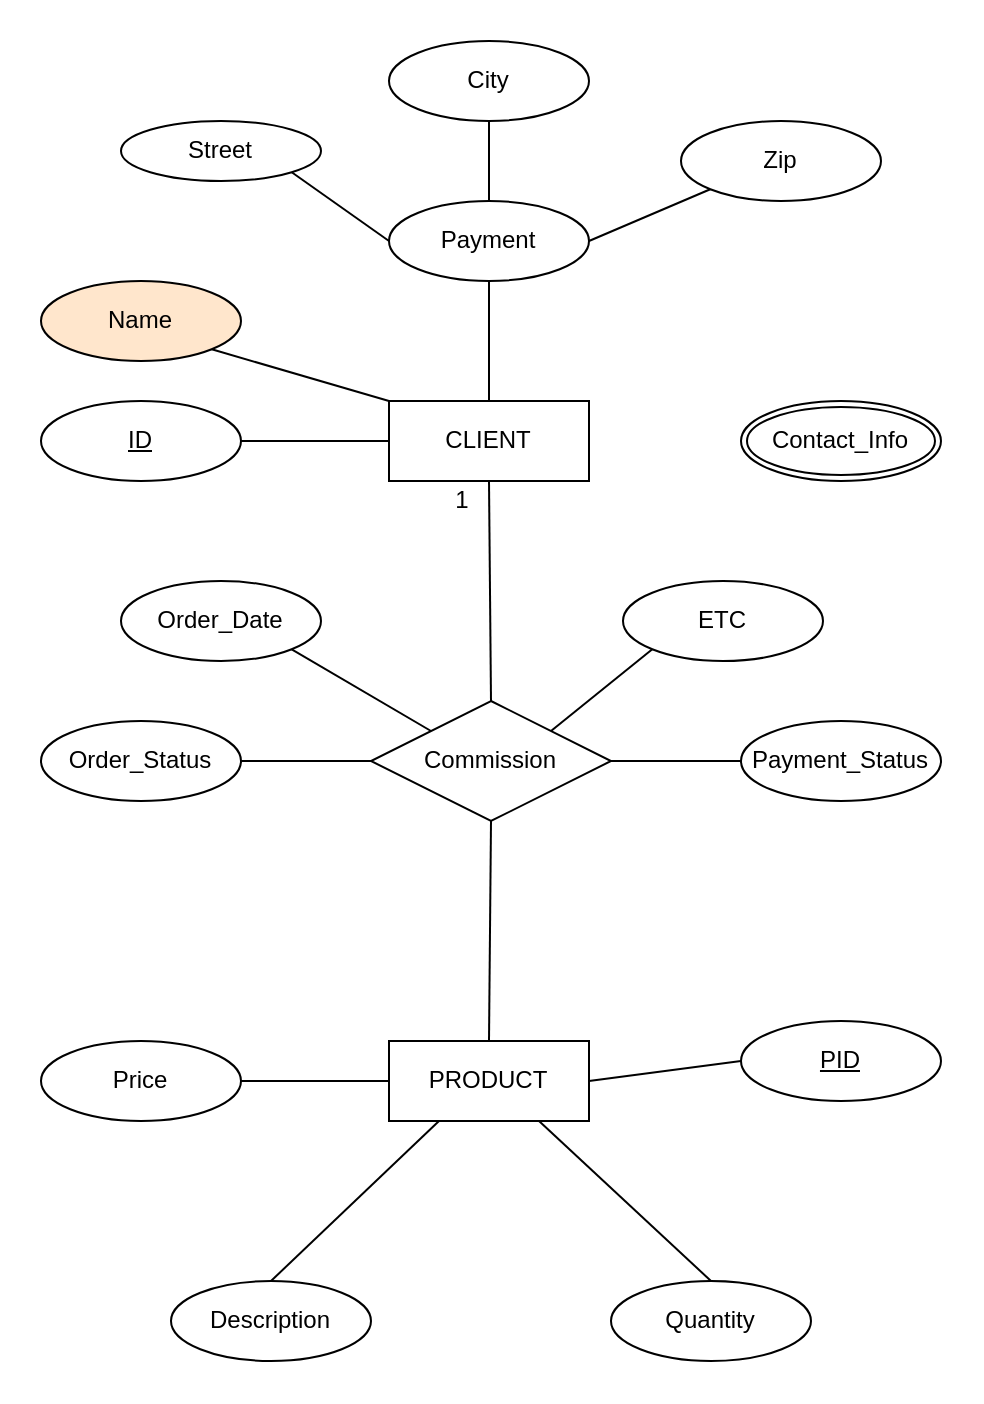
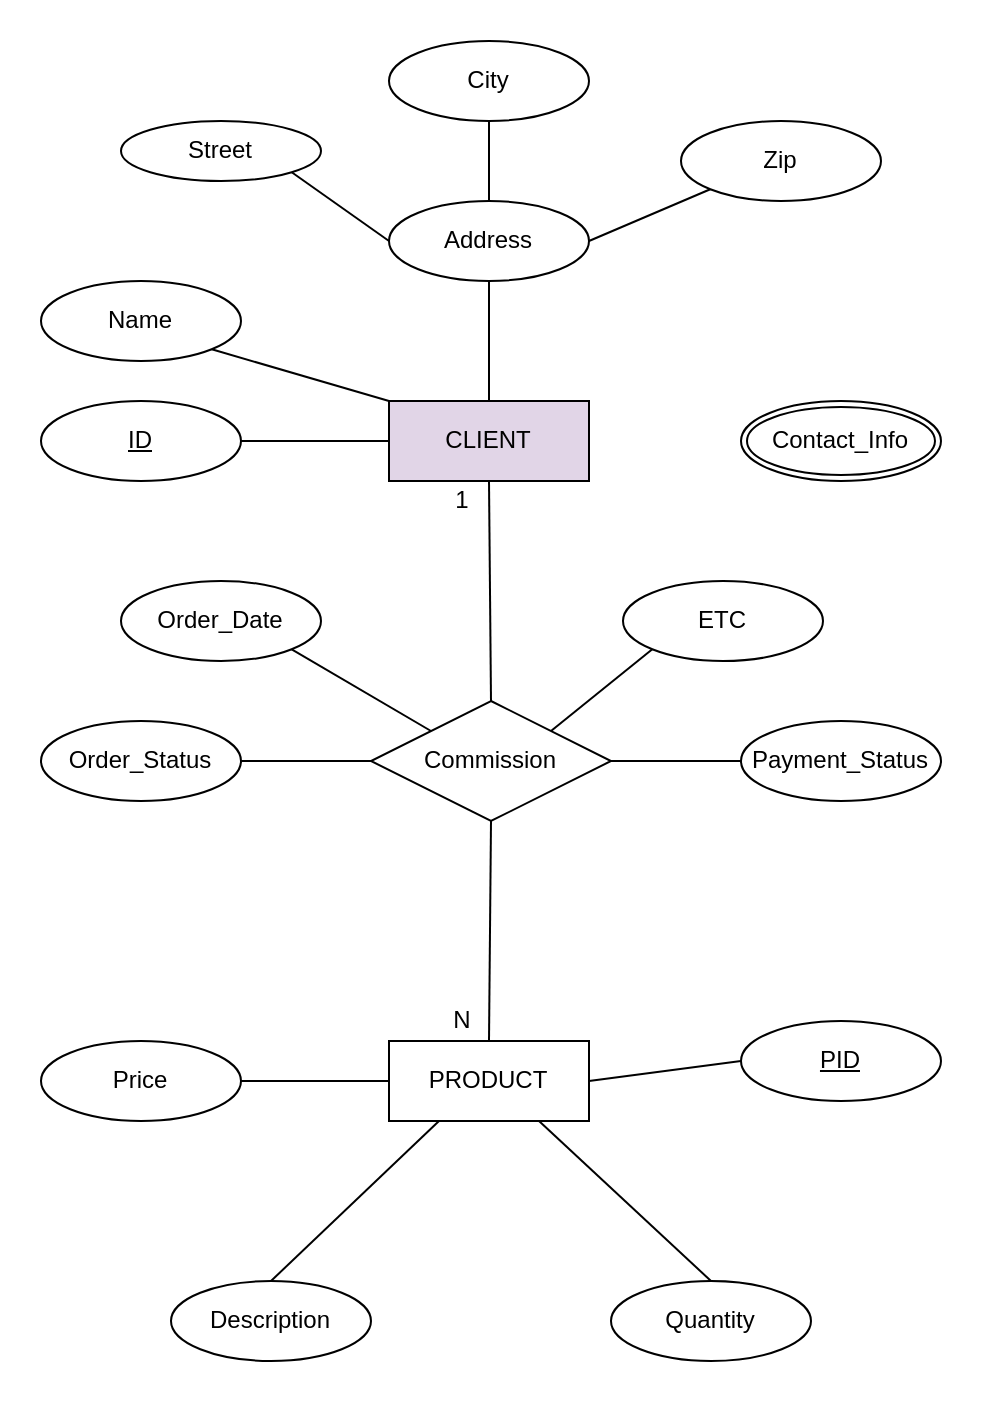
  <mxCell id="0" />
  <mxCell id="1" parent="0" />
  <mxCell id="2" style="edgeStyle=none;rounded=0;orthogonalLoop=1;jettySize=auto;html=1;exitX=0.5;exitY=0;exitDx=0;exitDy=0;entryX=0.5;entryY=1;entryDx=0;entryDy=0;endArrow=none;endFill=0;" parent="1" source="3" target="9" edge="1"><mxGeometry relative="1" as="geometry" /></mxCell>
- <mxCell id="3" value="CLIENT" style="whiteSpace=wrap;html=1;align=center;" parent="1" vertex="1"><mxGeometry x="194" y="200" width="100" height="40" as="geometry" /></mxCell>
+ <mxCell id="3" value="CLIENT" style="whiteSpace=wrap;html=1;align=center;fillColor=#e1d5e7;" parent="1" vertex="1"><mxGeometry x="194" y="200" width="100" height="40" as="geometry" /></mxCell>
  <mxCell id="4" style="edgeStyle=none;rounded=0;orthogonalLoop=1;jettySize=auto;html=1;exitX=1;exitY=1;exitDx=0;exitDy=0;entryX=0;entryY=0;entryDx=0;entryDy=0;endArrow=none;endFill=0;" parent="1" source="5" target="3" edge="1"><mxGeometry relative="1" as="geometry" /></mxCell>
- <mxCell id="5" value="Name" style="ellipse;whiteSpace=wrap;html=1;align=center;fillColor=#ffe6cc;" parent="1" vertex="1"><mxGeometry x="20" y="140" width="100" height="40" as="geometry" /></mxCell>
+ <mxCell id="5" value="Name" style="ellipse;whiteSpace=wrap;html=1;align=center;" parent="1" vertex="1"><mxGeometry x="20" y="140" width="100" height="40" as="geometry" /></mxCell>
  <mxCell id="6" style="edgeStyle=none;rounded=0;orthogonalLoop=1;jettySize=auto;html=1;exitX=1;exitY=1;exitDx=0;exitDy=0;entryX=0;entryY=0.5;entryDx=0;entryDy=0;endArrow=none;endFill=0;" parent="1" source="7" target="9" edge="1"><mxGeometry relative="1" as="geometry" /></mxCell>
  <mxCell id="7" value="Street" style="ellipse;whiteSpace=wrap;html=1;align=center;" parent="1" vertex="1"><mxGeometry x="60" y="60" width="100" height="30" as="geometry" /></mxCell>
  <mxCell id="8" style="edgeStyle=none;rounded=0;orthogonalLoop=1;jettySize=auto;html=1;exitX=0.5;exitY=0;exitDx=0;exitDy=0;entryX=0.5;entryY=1;entryDx=0;entryDy=0;endArrow=none;endFill=0;" parent="1" source="9" target="10" edge="1"><mxGeometry relative="1" as="geometry" /></mxCell>
- <mxCell id="9" value="Payment" style="ellipse;whiteSpace=wrap;html=1;align=center;" parent="1" vertex="1"><mxGeometry x="194" y="100" width="100" height="40" as="geometry" /></mxCell>
+ <mxCell id="9" value="Address" style="ellipse;whiteSpace=wrap;html=1;align=center;" parent="1" vertex="1"><mxGeometry x="194" y="100" width="100" height="40" as="geometry" /></mxCell>
  <mxCell id="10" value="City" style="ellipse;whiteSpace=wrap;html=1;align=center;" parent="1" vertex="1"><mxGeometry x="194" y="20" width="100" height="40" as="geometry" /></mxCell>
  <mxCell id="11" style="edgeStyle=none;rounded=0;orthogonalLoop=1;jettySize=auto;html=1;exitX=0;exitY=1;exitDx=0;exitDy=0;entryX=1;entryY=0.5;entryDx=0;entryDy=0;endArrow=none;endFill=0;" parent="1" source="12" target="9" edge="1"><mxGeometry relative="1" as="geometry" /></mxCell>
  <mxCell id="12" value="Zip" style="ellipse;whiteSpace=wrap;html=1;align=center;" parent="1" vertex="1"><mxGeometry x="340" y="60" width="100" height="40" as="geometry" /></mxCell>
  <mxCell id="13" style="edgeStyle=none;rounded=0;orthogonalLoop=1;jettySize=auto;html=1;exitX=1;exitY=0.5;exitDx=0;exitDy=0;endArrow=none;endFill=0;" parent="1" source="14" target="3" edge="1"><mxGeometry relative="1" as="geometry" /></mxCell>
  <mxCell id="14" value="&lt;u&gt;ID&lt;/u&gt;" style="ellipse;whiteSpace=wrap;html=1;align=center;" parent="1" vertex="1"><mxGeometry x="20" y="200" width="100" height="40" as="geometry" /></mxCell>
  <mxCell id="15" value="Contact_Info" style="ellipse;shape=doubleEllipse;margin=3;whiteSpace=wrap;html=1;align=center;" parent="1" vertex="1"><mxGeometry x="370" y="200" width="100" height="40" as="geometry" /></mxCell>
  <mxCell id="16" style="edgeStyle=none;rounded=0;orthogonalLoop=1;jettySize=auto;html=1;exitX=0.5;exitY=0;exitDx=0;exitDy=0;entryX=0.5;entryY=1;entryDx=0;entryDy=0;endArrow=none;endFill=0;" parent="1" source="18" target="3" edge="1"><mxGeometry relative="1" as="geometry" /></mxCell>
  <mxCell id="17" style="edgeStyle=none;rounded=0;orthogonalLoop=1;jettySize=auto;html=1;exitX=1;exitY=0.5;exitDx=0;exitDy=0;endArrow=none;endFill=0;" parent="1" source="18" target="27" edge="1"><mxGeometry relative="1" as="geometry" /></mxCell>
  <mxCell id="18" value="Commission" style="shape=rhombus;perimeter=rhombusPerimeter;whiteSpace=wrap;html=1;align=center;" parent="1" vertex="1"><mxGeometry x="185" y="350" width="120" height="60" as="geometry" /></mxCell>
  <mxCell id="19" style="edgeStyle=none;rounded=0;orthogonalLoop=1;jettySize=auto;html=1;exitX=0.5;exitY=0;exitDx=0;exitDy=0;entryX=0.5;entryY=1;entryDx=0;entryDy=0;endArrow=none;endFill=0;" parent="1" source="21" target="18" edge="1"><mxGeometry relative="1" as="geometry" /></mxCell>
  <mxCell id="20" style="edgeStyle=none;rounded=0;orthogonalLoop=1;jettySize=auto;html=1;exitX=1;exitY=0.5;exitDx=0;exitDy=0;entryX=0;entryY=0.5;entryDx=0;entryDy=0;endArrow=none;endFill=0;" parent="1" source="21" target="24" edge="1"><mxGeometry relative="1" as="geometry" /></mxCell>
  <mxCell id="21" value="PRODUCT" style="whiteSpace=wrap;html=1;align=center;" parent="1" vertex="1"><mxGeometry x="194" y="520" width="100" height="40" as="geometry" /></mxCell>
  <mxCell id="22" style="edgeStyle=none;rounded=0;orthogonalLoop=1;jettySize=auto;html=1;exitX=1;exitY=0.5;exitDx=0;exitDy=0;entryX=0;entryY=0.5;entryDx=0;entryDy=0;endArrow=none;endFill=0;" parent="1" source="23" target="21" edge="1"><mxGeometry relative="1" as="geometry" /></mxCell>
  <mxCell id="23" value="Price" style="ellipse;whiteSpace=wrap;html=1;align=center;" parent="1" vertex="1"><mxGeometry x="20" y="520" width="100" height="40" as="geometry" /></mxCell>
  <mxCell id="24" value="&lt;u&gt;PID&lt;/u&gt;" style="ellipse;whiteSpace=wrap;html=1;align=center;" parent="1" vertex="1"><mxGeometry x="370" y="510" width="100" height="40" as="geometry" /></mxCell>
  <mxCell id="25" style="edgeStyle=none;rounded=0;orthogonalLoop=1;jettySize=auto;html=1;exitX=0.5;exitY=0;exitDx=0;exitDy=0;entryX=0.25;entryY=1;entryDx=0;entryDy=0;endArrow=none;endFill=0;" parent="1" source="26" target="21" edge="1"><mxGeometry relative="1" as="geometry" /></mxCell>
  <mxCell id="26" value="Description" style="ellipse;whiteSpace=wrap;html=1;align=center;" parent="1" vertex="1"><mxGeometry x="85" y="640" width="100" height="40" as="geometry" /></mxCell>
  <mxCell id="27" value="Payment_Status" style="ellipse;whiteSpace=wrap;html=1;align=center;" parent="1" vertex="1"><mxGeometry x="370" y="360" width="100" height="40" as="geometry" /></mxCell>
  <mxCell id="28" style="edgeStyle=none;rounded=0;orthogonalLoop=1;jettySize=auto;html=1;exitX=1;exitY=0.5;exitDx=0;exitDy=0;entryX=0;entryY=0.5;entryDx=0;entryDy=0;endArrow=none;endFill=0;" parent="1" source="29" target="18" edge="1"><mxGeometry relative="1" as="geometry" /></mxCell>
  <mxCell id="29" value="Order_Status" style="ellipse;whiteSpace=wrap;html=1;align=center;" parent="1" vertex="1"><mxGeometry x="20" y="360" width="100" height="40" as="geometry" /></mxCell>
  <mxCell id="30" style="edgeStyle=none;rounded=0;orthogonalLoop=1;jettySize=auto;html=1;exitX=1;exitY=1;exitDx=0;exitDy=0;entryX=0;entryY=0;entryDx=0;entryDy=0;endArrow=none;endFill=0;" parent="1" source="31" target="18" edge="1"><mxGeometry relative="1" as="geometry" /></mxCell>
  <mxCell id="31" value="Order_Date" style="ellipse;whiteSpace=wrap;html=1;align=center;" parent="1" vertex="1"><mxGeometry x="60" y="290" width="100" height="40" as="geometry" /></mxCell>
  <mxCell id="32" style="edgeStyle=none;rounded=0;orthogonalLoop=1;jettySize=auto;html=1;exitX=0;exitY=1;exitDx=0;exitDy=0;entryX=1;entryY=0;entryDx=0;entryDy=0;endArrow=none;endFill=0;" parent="1" source="33" target="18" edge="1"><mxGeometry relative="1" as="geometry" /></mxCell>
  <mxCell id="33" value="ETC" style="ellipse;whiteSpace=wrap;html=1;align=center;" parent="1" vertex="1"><mxGeometry x="311" y="290" width="100" height="40" as="geometry" /></mxCell>
  <mxCell id="34" value="1" style="text;html=1;strokeColor=none;fillColor=none;align=center;verticalAlign=middle;whiteSpace=wrap;rounded=0;" parent="1" vertex="1"><mxGeometry x="211" y="240" width="40" height="20" as="geometry" /></mxCell>
+ <mxCell id="35" value="N" style="text;html=1;strokeColor=none;fillColor=none;align=center;verticalAlign=middle;whiteSpace=wrap;rounded=0;" parent="1" vertex="1"><mxGeometry x="211" y="500" width="40" height="20" as="geometry" /></mxCell>
  <mxCell id="36" style="edgeStyle=none;rounded=0;orthogonalLoop=1;jettySize=auto;html=1;exitX=0.5;exitY=0;exitDx=0;exitDy=0;entryX=0.75;entryY=1;entryDx=0;entryDy=0;endArrow=none;endFill=0;" parent="1" source="37" target="21" edge="1"><mxGeometry relative="1" as="geometry" /></mxCell>
  <mxCell id="37" value="Quantity" style="ellipse;whiteSpace=wrap;html=1;align=center;" parent="1" vertex="1"><mxGeometry x="305" y="640" width="100" height="40" as="geometry" /></mxCell>
